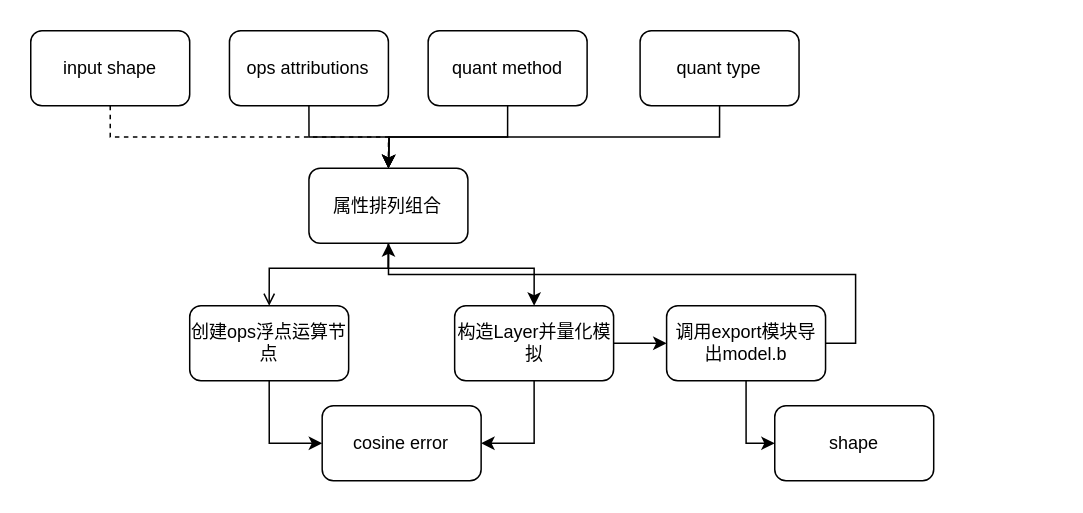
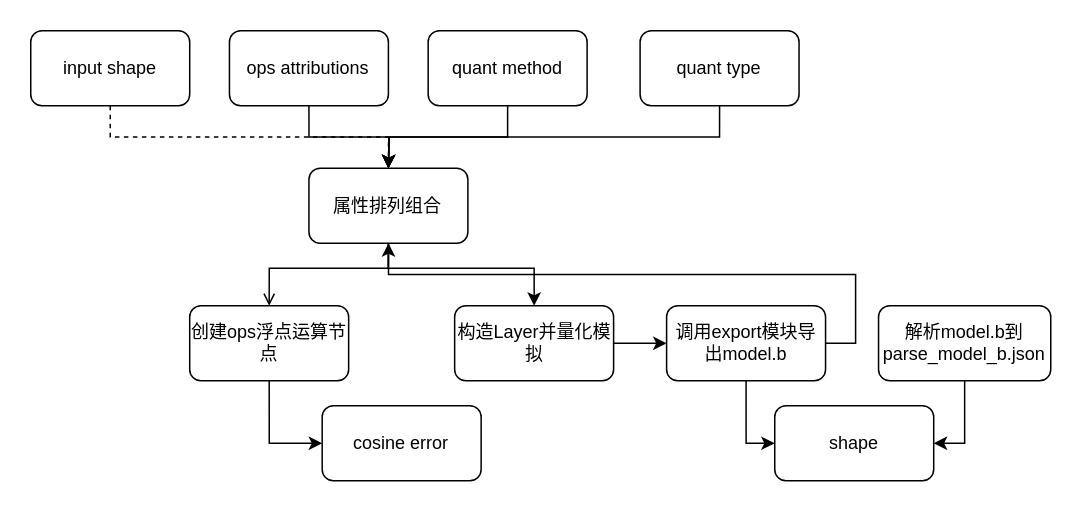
  <mxCell id="0" />
  <mxCell id="1" parent="0" />
  <mxCell id="2" value="" style="group" vertex="1" connectable="0" parent="1"><mxGeometry x="20" y="20" width="680.0" height="300" as="geometry" /></mxCell>
  <mxCell id="3" value="属性排列组合" style="rounded=1;whiteSpace=wrap;html=1;container=0;" vertex="1" parent="2"><mxGeometry x="185.455" y="91.667" width="105.974" height="50.0" as="geometry" /></mxCell>
  <mxCell id="4" value="创建ops浮点运算节点" style="rounded=1;whiteSpace=wrap;html=1;container=0;" vertex="1" parent="2"><mxGeometry x="105.974" y="183.333" width="105.974" height="50.0" as="geometry" /></mxCell>
  <mxCell id="5" style="edgeStyle=orthogonalEdgeStyle;rounded=0;orthogonalLoop=1;jettySize=auto;html=1;exitX=0.5;exitY=1;exitDx=0;exitDy=0;entryX=0.5;entryY=0;entryDx=0;entryDy=0;endArrow=open;" edge="1" parent="2" source="3" target="4"><mxGeometry relative="1" as="geometry"><Array as="points"><mxPoint x="238.442" y="158.333" /><mxPoint x="158.961" y="158.333" /></Array></mxGeometry></mxCell>
  <mxCell id="6" value="构造Layer并量化模拟" style="rounded=1;whiteSpace=wrap;html=1;container=0;" vertex="1" parent="2"><mxGeometry x="282.597" y="183.333" width="105.974" height="50.0" as="geometry" /></mxCell>
  <mxCell id="7" style="edgeStyle=orthogonalEdgeStyle;rounded=0;orthogonalLoop=1;jettySize=auto;html=1;exitX=0.5;exitY=1;exitDx=0;exitDy=0;" edge="1" parent="2" source="3" target="6"><mxGeometry relative="1" as="geometry"><Array as="points"><mxPoint x="238.442" y="158.333" /><mxPoint x="335.584" y="158.333" /></Array></mxGeometry></mxCell>
  <mxCell id="8" value="cosine error" style="rounded=1;whiteSpace=wrap;html=1;container=0;" vertex="1" parent="2"><mxGeometry x="194.286" y="250" width="105.974" height="50.0" as="geometry" /></mxCell>
  <mxCell id="9" style="edgeStyle=orthogonalEdgeStyle;rounded=0;orthogonalLoop=1;jettySize=auto;html=1;exitX=0.5;exitY=1;exitDx=0;exitDy=0;entryX=0;entryY=0.5;entryDx=0;entryDy=0;" edge="1" parent="2" source="4" target="8"><mxGeometry relative="1" as="geometry" /></mxCell>
- <mxCell id="10" style="edgeStyle=orthogonalEdgeStyle;rounded=0;orthogonalLoop=1;jettySize=auto;html=1;exitX=0.5;exitY=1;exitDx=0;exitDy=0;entryX=1;entryY=0.5;entryDx=0;entryDy=0;" edge="1" parent="2" source="6" target="8"><mxGeometry relative="1" as="geometry" /></mxCell>
  <mxCell id="11" value="调用export模块导出model.b" style="rounded=1;whiteSpace=wrap;html=1;container=0;" vertex="1" parent="2"><mxGeometry x="423.896" y="183.333" width="105.974" height="50.0" as="geometry" /></mxCell>
  <mxCell id="12" style="edgeStyle=orthogonalEdgeStyle;rounded=0;orthogonalLoop=1;jettySize=auto;html=1;exitX=1;exitY=0.5;exitDx=0;exitDy=0;entryX=0;entryY=0.5;entryDx=0;entryDy=0;" edge="1" parent="2" source="6" target="11"><mxGeometry relative="1" as="geometry" /></mxCell>
+ <mxCell id="13" value="解析model.b到parse_model_b.json" style="rounded=1;whiteSpace=wrap;html=1;container=0;" vertex="1" parent="2"><mxGeometry x="565.195" y="183.333" width="114.805" height="50.0" as="geometry" /></mxCell>
  <mxCell id="14" style="edgeStyle=orthogonalEdgeStyle;rounded=0;orthogonalLoop=1;jettySize=auto;html=1;exitX=1;exitY=0.5;exitDx=0;exitDy=0;" edge="1" parent="2" source="11" target="3"><mxGeometry relative="1" as="geometry" /></mxCell>
  <mxCell id="15" value="shape" style="rounded=1;whiteSpace=wrap;html=1;container=0;" vertex="1" parent="2"><mxGeometry x="495.995" y="250" width="105.974" height="50.0" as="geometry" /></mxCell>
  <mxCell id="16" style="edgeStyle=orthogonalEdgeStyle;rounded=0;orthogonalLoop=1;jettySize=auto;html=1;exitX=0.5;exitY=1;exitDx=0;exitDy=0;entryX=0;entryY=0.5;entryDx=0;entryDy=0;" edge="1" parent="2" source="11" target="15"><mxGeometry relative="1" as="geometry"><Array as="points"><mxPoint x="477" y="275" /></Array></mxGeometry></mxCell>
+ <mxCell id="17" style="edgeStyle=orthogonalEdgeStyle;rounded=0;orthogonalLoop=1;jettySize=auto;html=1;exitX=0.5;exitY=1;exitDx=0;exitDy=0;entryX=1;entryY=0.5;entryDx=0;entryDy=0;" edge="1" parent="2" source="13" target="15"><mxGeometry relative="1" as="geometry" /></mxCell>
  <mxCell id="18" style="edgeStyle=orthogonalEdgeStyle;rounded=0;orthogonalLoop=1;jettySize=auto;html=1;exitX=0.5;exitY=1;exitDx=0;exitDy=0;dashed=1;" edge="1" parent="2" source="19" target="3"><mxGeometry relative="1" as="geometry" /></mxCell>
  <mxCell id="19" value="input shape" style="rounded=1;whiteSpace=wrap;html=1;container=0;" vertex="1" parent="2"><mxGeometry width="105.974" height="50.0" as="geometry" /></mxCell>
  <mxCell id="20" style="edgeStyle=orthogonalEdgeStyle;rounded=0;orthogonalLoop=1;jettySize=auto;html=1;exitX=0.5;exitY=1;exitDx=0;exitDy=0;" edge="1" parent="2" source="21"><mxGeometry relative="1" as="geometry"><mxPoint x="238.442" y="91.667" as="targetPoint" /></mxGeometry></mxCell>
  <mxCell id="21" value="ops attributions" style="rounded=1;whiteSpace=wrap;html=1;container=0;" vertex="1" parent="2"><mxGeometry x="132.468" width="105.974" height="50.0" as="geometry" /></mxCell>
  <mxCell id="22" style="edgeStyle=orthogonalEdgeStyle;rounded=0;orthogonalLoop=1;jettySize=auto;html=1;exitX=0.5;exitY=1;exitDx=0;exitDy=0;" edge="1" parent="2" source="23"><mxGeometry relative="1" as="geometry"><mxPoint x="238.442" y="91.667" as="targetPoint" /></mxGeometry></mxCell>
  <mxCell id="23" value="quant method" style="rounded=1;whiteSpace=wrap;html=1;container=0;" vertex="1" parent="2"><mxGeometry x="264.935" width="105.974" height="50.0" as="geometry" /></mxCell>
  <mxCell id="24" style="edgeStyle=orthogonalEdgeStyle;rounded=0;orthogonalLoop=1;jettySize=auto;html=1;exitX=0.5;exitY=1;exitDx=0;exitDy=0;" edge="1" parent="2" source="25"><mxGeometry relative="1" as="geometry"><mxPoint x="238.442" y="91.667" as="targetPoint" /></mxGeometry></mxCell>
  <mxCell id="25" value="quant type" style="rounded=1;whiteSpace=wrap;html=1;container=0;" vertex="1" parent="2"><mxGeometry x="406.234" width="105.974" height="50.0" as="geometry" /></mxCell>
